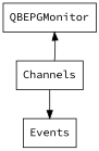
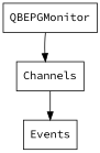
  digraph {
    fontname="Source Code Pro"
    node [fontname="Source Code Pro" shape=box]
    edge [fontname="Source Code Pro"]
    n1 [label=QBEPGMonitor root=true]
    Channels
    Events
-   Channels -> n1
+   n1 -> Channels
    Channels -> Events
  }
